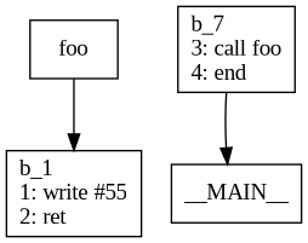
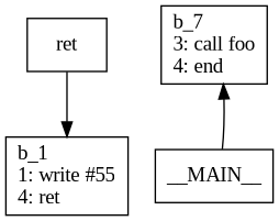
  digraph {
    fontname="Liberation Serif"
    node [fontname="Liberation Serif" shape=box]
    edge [fontname="Liberation Serif"]
-   n1 [label="b_1\l1: write #55\l2: ret \l"]
-   foo
+   n1 [label="b_1\l1: write #55\l4: ret \l"]
+   foo [label=ret]
    n3 [label="b_7\l3: call foo\l4: end\l"]
    __MAIN__
    foo -> n1
-   n3 -> __MAIN__
+   __MAIN__ -> n3
  }
